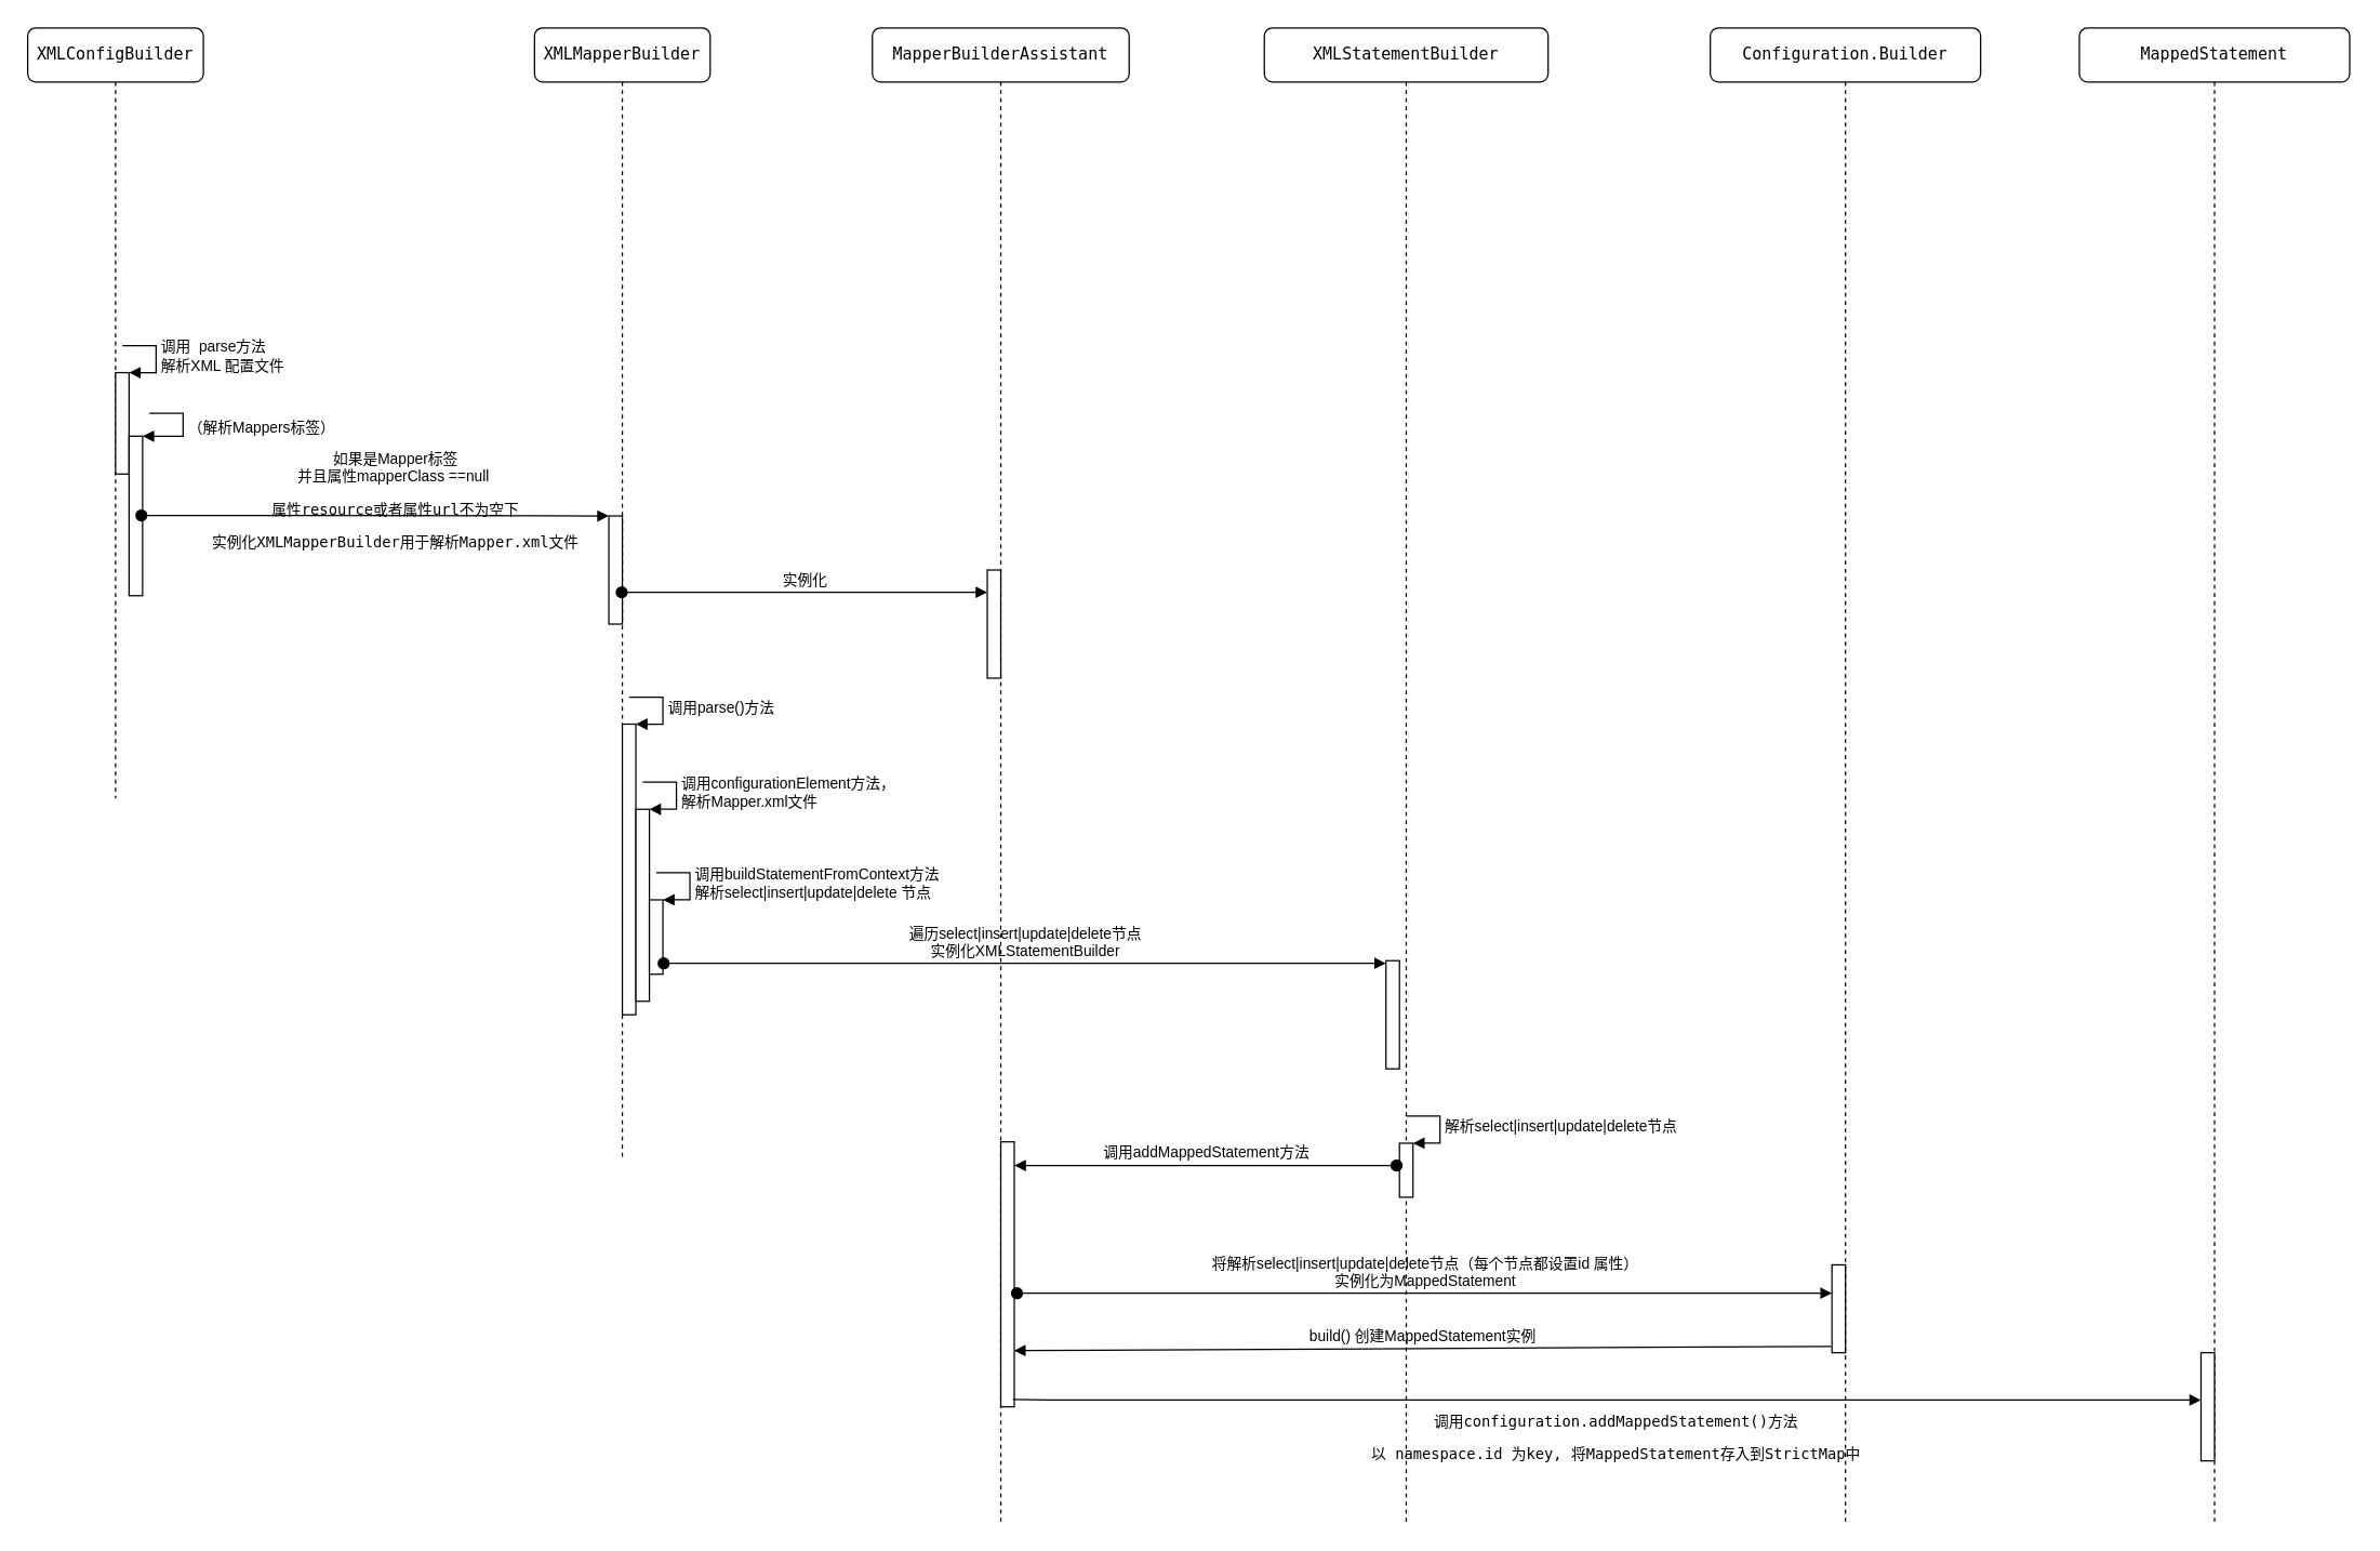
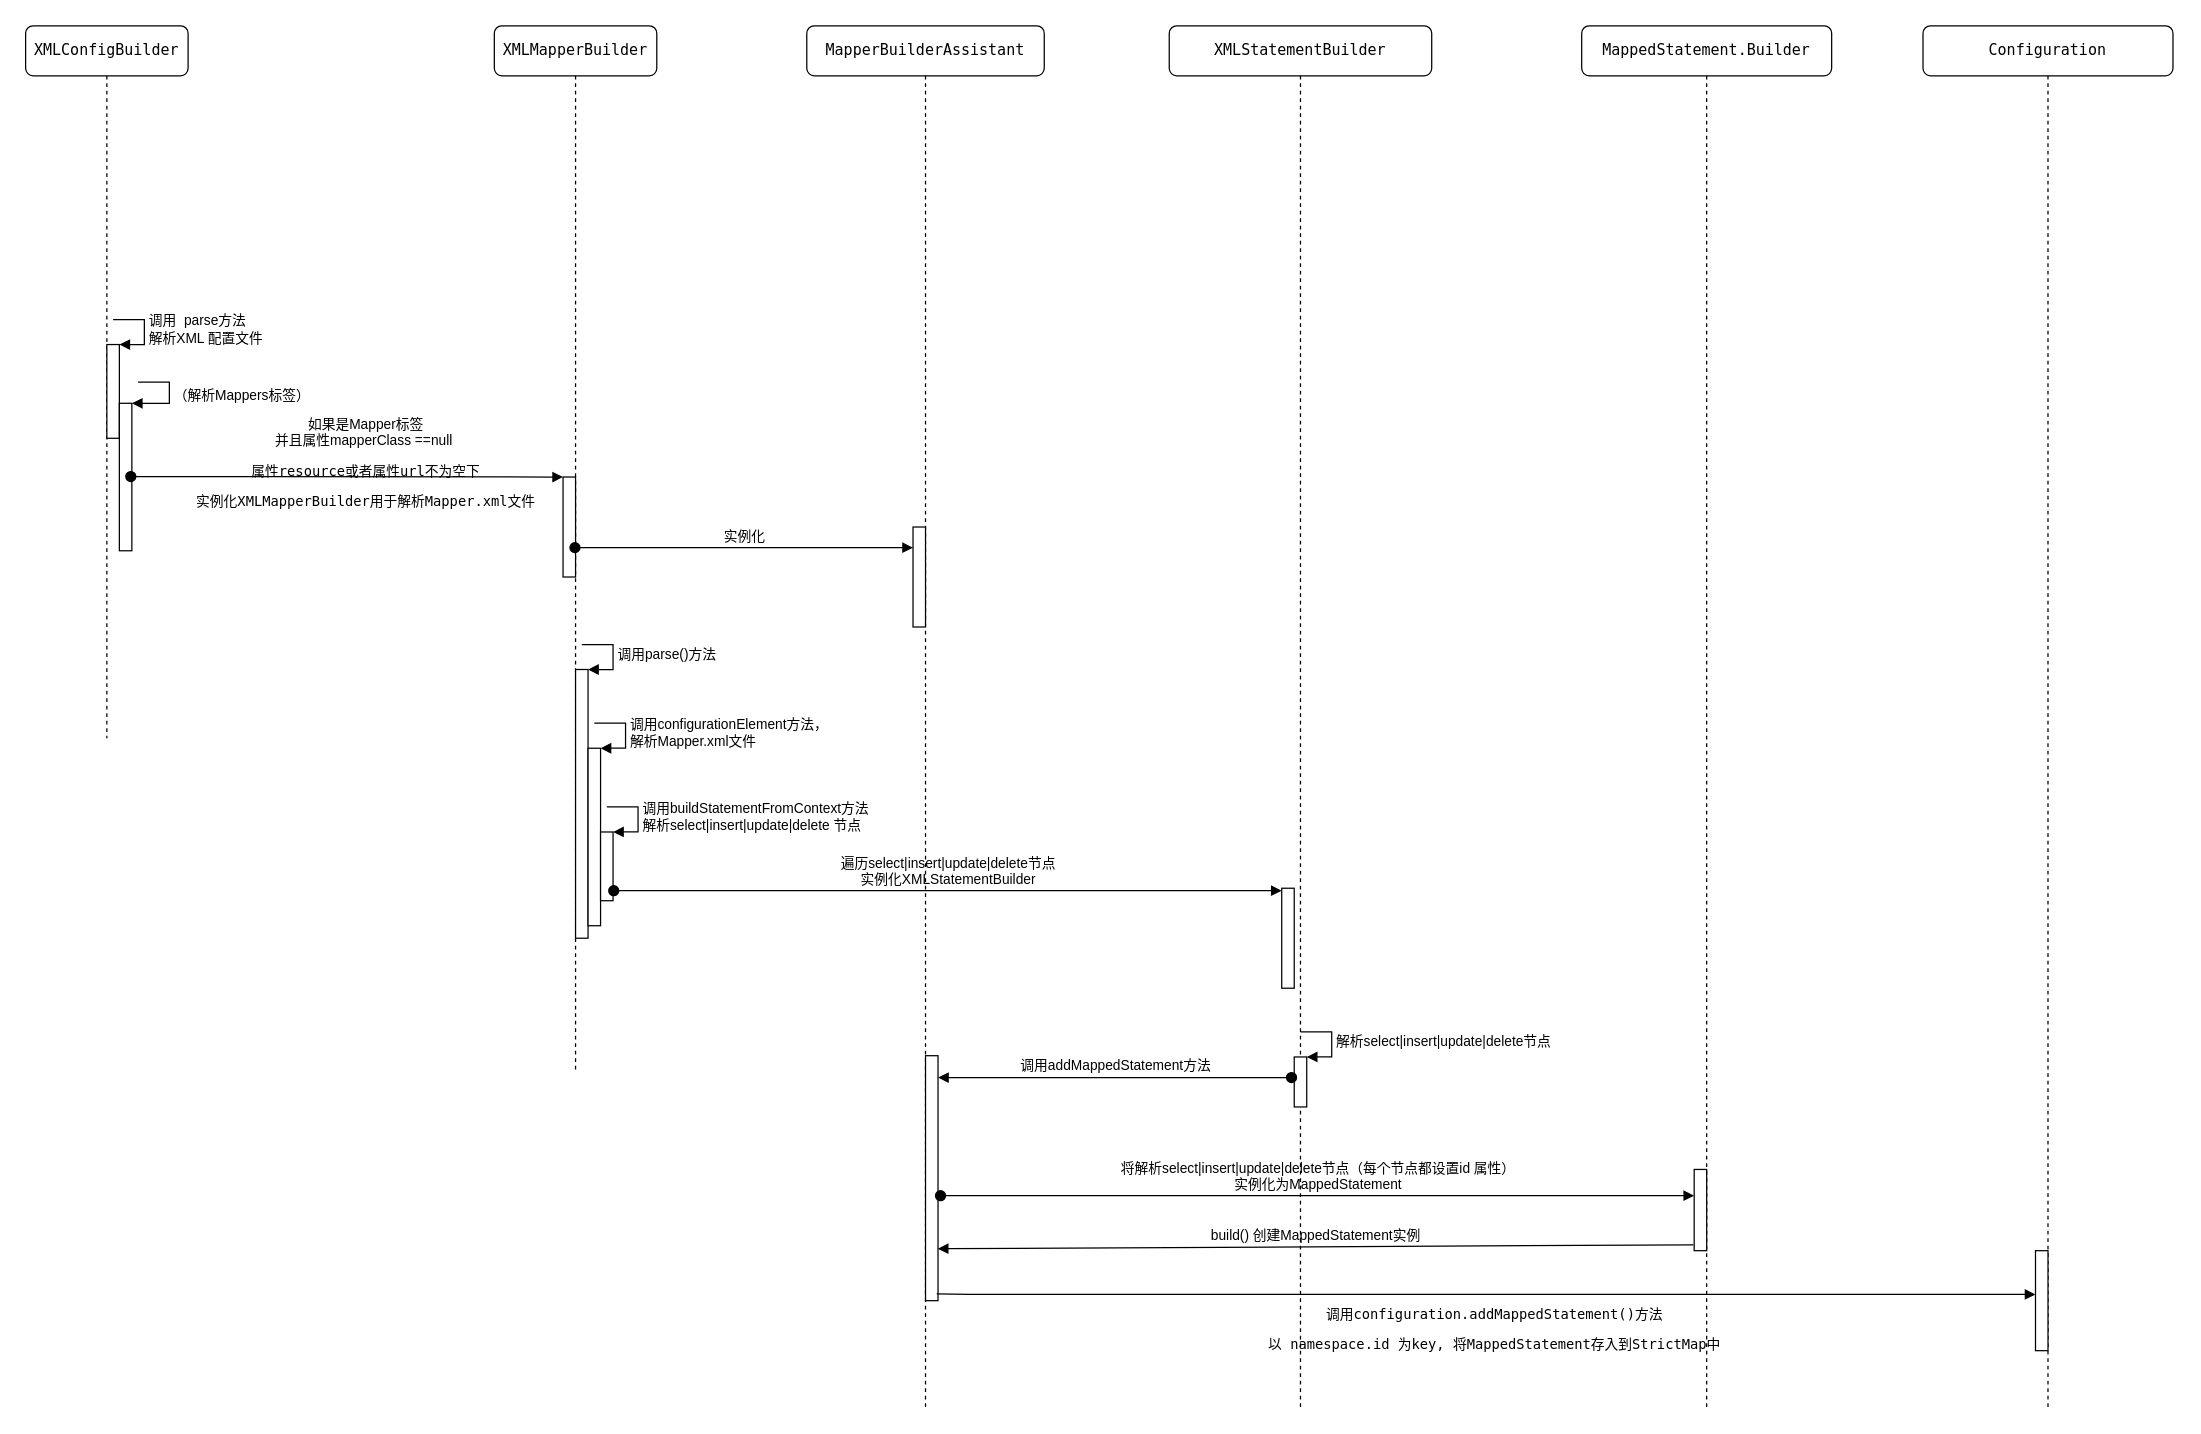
  <mxCell id="0" />
  <mxCell id="1" parent="0" />
  <mxCell id="2" value="&lt;pre&gt;XMLConfigBuilder&lt;/pre&gt;" style="shape=umlLifeline;perimeter=lifelinePerimeter;whiteSpace=wrap;html=1;container=1;collapsible=0;recursiveResize=0;outlineConnect=0;rounded=1;shadow=0;comic=0;labelBackgroundColor=none;strokeColor=#000000;strokeWidth=1;fillColor=#FFFFFF;fontFamily=Verdana;fontSize=12;fontColor=#000000;align=center;" parent="1" vertex="1"><mxGeometry x="20" y="20" width="130" height="570" as="geometry" /></mxCell>
  <mxCell id="3" value="" style="html=1;points=[];perimeter=orthogonalPerimeter;" parent="2" vertex="1"><mxGeometry x="65" y="255" width="10" height="75" as="geometry" /></mxCell>
  <mxCell id="4" value="调用&amp;nbsp;&amp;nbsp;&lt;span&gt;parse方法&lt;br&gt;解析XML 配置文件&lt;br&gt;&lt;/span&gt;" style="edgeStyle=orthogonalEdgeStyle;html=1;align=left;spacingLeft=2;endArrow=block;rounded=0;entryX=1;entryY=0;" parent="2" target="3" edge="1"><mxGeometry relative="1" as="geometry"><mxPoint x="70" y="235" as="sourcePoint" /><Array as="points"><mxPoint x="95" y="235" /></Array></mxGeometry></mxCell>
  <mxCell id="5" value="" style="html=1;points=[];perimeter=orthogonalPerimeter;" parent="2" vertex="1"><mxGeometry x="75" y="302" width="10" height="118" as="geometry" /></mxCell>
  <mxCell id="6" value="&lt;span&gt;（解析Mappers标签）&lt;br&gt;&lt;/span&gt;" style="edgeStyle=orthogonalEdgeStyle;html=1;align=left;spacingLeft=2;endArrow=block;rounded=0;entryX=1;entryY=0;" parent="2" target="5" edge="1"><mxGeometry relative="1" as="geometry"><mxPoint x="90" y="285" as="sourcePoint" /><Array as="points"><mxPoint x="115" y="285" /></Array></mxGeometry></mxCell>
  <mxCell id="7" value="&lt;pre&gt;&lt;pre&gt;XMLMapperBuilder&lt;/pre&gt;&lt;/pre&gt;" style="shape=umlLifeline;perimeter=lifelinePerimeter;whiteSpace=wrap;html=1;container=1;collapsible=0;recursiveResize=0;outlineConnect=0;rounded=1;shadow=0;comic=0;labelBackgroundColor=none;strokeColor=#000000;strokeWidth=1;fillColor=#FFFFFF;fontFamily=Verdana;fontSize=12;fontColor=#000000;align=center;" parent="1" vertex="1"><mxGeometry x="395" y="20" width="130" height="835" as="geometry" /></mxCell>
  <mxCell id="8" value="" style="html=1;points=[];perimeter=orthogonalPerimeter;" parent="7" vertex="1"><mxGeometry x="55" y="361" width="10" height="80" as="geometry" /></mxCell>
  <mxCell id="9" value="" style="html=1;points=[];perimeter=orthogonalPerimeter;" parent="7" vertex="1"><mxGeometry x="65" y="515" width="10" height="215" as="geometry" /></mxCell>
  <mxCell id="10" value="调用&lt;span&gt;parse()方法&lt;/span&gt;" style="edgeStyle=orthogonalEdgeStyle;html=1;align=left;spacingLeft=2;endArrow=block;rounded=0;entryX=1;entryY=0;labelBackgroundColor=none;" parent="7" target="9" edge="1"><mxGeometry relative="1" as="geometry"><mxPoint x="70" y="495" as="sourcePoint" /><Array as="points"><mxPoint x="95" y="495" /></Array></mxGeometry></mxCell>
  <mxCell id="11" value="" style="html=1;points=[];perimeter=orthogonalPerimeter;" parent="7" vertex="1"><mxGeometry x="75" y="578" width="10" height="142" as="geometry" /></mxCell>
  <mxCell id="12" value="调用configurationElement方法，&lt;br&gt;解析Mapper.xml文件" style="edgeStyle=orthogonalEdgeStyle;html=1;align=left;spacingLeft=2;endArrow=block;rounded=0;entryX=1;entryY=0;labelBackgroundColor=none;" parent="7" target="11" edge="1"><mxGeometry relative="1" as="geometry"><mxPoint x="80" y="558" as="sourcePoint" /><Array as="points"><mxPoint x="105" y="558" /></Array></mxGeometry></mxCell>
  <mxCell id="13" value="" style="html=1;points=[];perimeter=orthogonalPerimeter;" parent="7" vertex="1"><mxGeometry x="85" y="645" width="10" height="55" as="geometry" /></mxCell>
  <mxCell id="14" value="&lt;span&gt;调用buildStatementFromContext方法&lt;br&gt;解析select|insert|update|delete 节点&lt;br&gt;&lt;/span&gt;" style="edgeStyle=orthogonalEdgeStyle;html=1;align=left;spacingLeft=2;endArrow=block;rounded=0;entryX=1;entryY=0;labelBackgroundColor=none;" parent="7" target="13" edge="1"><mxGeometry relative="1" as="geometry"><mxPoint x="90" y="625" as="sourcePoint" /><Array as="points"><mxPoint x="115" y="625" /></Array></mxGeometry></mxCell>
  <mxCell id="15" value="如果是Mapper标签&lt;br&gt;并且属性&lt;span&gt;mapperClass ==null&amp;nbsp;&lt;br&gt;&lt;/span&gt;&lt;pre&gt;属性resource或者属性url不为空下&lt;/pre&gt;&lt;pre&gt;实例化XMLMapperBuilder用于解析Mapper.xml文件&lt;/pre&gt;" style="html=1;verticalAlign=bottom;startArrow=oval;endArrow=block;startSize=8;rounded=1;exitX=0.916;exitY=0.497;exitDx=0;exitDy=0;exitPerimeter=0;labelBackgroundColor=none;" parent="1" source="5" target="8" edge="1"><mxGeometry x="0.088" y="-40" relative="1" as="geometry"><mxPoint x="270" y="381" as="sourcePoint" /><mxPoint as="offset" /></mxGeometry></mxCell>
  <mxCell id="16" value="&lt;pre&gt;&lt;pre&gt;&lt;pre&gt;MapperBuilderAssistant&lt;/pre&gt;&lt;/pre&gt;&lt;/pre&gt;" style="shape=umlLifeline;perimeter=lifelinePerimeter;whiteSpace=wrap;html=1;container=1;collapsible=0;recursiveResize=0;outlineConnect=0;rounded=1;shadow=0;comic=0;labelBackgroundColor=none;strokeColor=#000000;strokeWidth=1;fillColor=#FFFFFF;fontFamily=Verdana;fontSize=12;fontColor=#000000;align=center;" parent="1" vertex="1"><mxGeometry x="645" y="20" width="190" height="1105" as="geometry" /></mxCell>
  <mxCell id="17" value="" style="html=1;points=[];perimeter=orthogonalPerimeter;" parent="16" vertex="1"><mxGeometry x="85" y="401" width="10" height="80" as="geometry" /></mxCell>
  <mxCell id="18" value="" style="html=1;points=[];perimeter=orthogonalPerimeter;" parent="16" vertex="1"><mxGeometry x="95" y="824" width="10" height="196" as="geometry" /></mxCell>
  <mxCell id="19" value="实例化" style="html=1;verticalAlign=bottom;startArrow=oval;endArrow=block;startSize=8;labelBackgroundColor=none;" parent="1" source="7" target="17" edge="1"><mxGeometry relative="1" as="geometry"><mxPoint x="670" y="421" as="sourcePoint" /></mxGeometry></mxCell>
  <mxCell id="20" value="&lt;pre&gt;&lt;pre&gt;&lt;pre&gt;&lt;pre&gt;XMLStatementBuilder&lt;/pre&gt;&lt;/pre&gt;&lt;/pre&gt;&lt;/pre&gt;" style="shape=umlLifeline;perimeter=lifelinePerimeter;whiteSpace=wrap;html=1;container=1;collapsible=0;recursiveResize=0;outlineConnect=0;rounded=1;shadow=0;comic=0;labelBackgroundColor=none;strokeColor=#000000;strokeWidth=1;fillColor=#FFFFFF;fontFamily=Verdana;fontSize=12;fontColor=#000000;align=center;" parent="1" vertex="1"><mxGeometry x="935" y="20" width="210" height="1105" as="geometry" /></mxCell>
  <mxCell id="21" value="" style="html=1;points=[];perimeter=orthogonalPerimeter;" parent="20" vertex="1"><mxGeometry x="90" y="690" width="10" height="80" as="geometry" /></mxCell>
  <mxCell id="22" value="" style="html=1;points=[];perimeter=orthogonalPerimeter;" parent="20" vertex="1"><mxGeometry x="100" y="825" width="10" height="40" as="geometry" /></mxCell>
  <mxCell id="23" value="解析&lt;span&gt;select|insert|update|delete节点&lt;/span&gt;" style="edgeStyle=orthogonalEdgeStyle;html=1;align=left;spacingLeft=2;endArrow=block;rounded=0;entryX=1;entryY=0;labelBackgroundColor=none;" parent="20" target="22" edge="1"><mxGeometry relative="1" as="geometry"><mxPoint x="105" y="805" as="sourcePoint" /><Array as="points"><mxPoint x="130" y="805" /></Array></mxGeometry></mxCell>
  <mxCell id="24" value="遍历select|insert|update|delete节点&lt;br&gt;实例化&lt;span&gt;XMLStatementBuilder&lt;/span&gt;" style="html=1;verticalAlign=bottom;startArrow=oval;endArrow=block;startSize=8;labelBackgroundColor=none;exitX=1.054;exitY=0.854;exitDx=0;exitDy=0;exitPerimeter=0;" parent="1" source="13" target="21" edge="1"><mxGeometry relative="1" as="geometry"><mxPoint x="965" y="710" as="sourcePoint" /></mxGeometry></mxCell>
  <mxCell id="25" value="调用addMappedStatement方法" style="html=1;verticalAlign=bottom;startArrow=oval;endArrow=block;startSize=8;labelBackgroundColor=none;exitX=-0.215;exitY=0.412;exitDx=0;exitDy=0;exitPerimeter=0;" parent="1" source="22" target="18" edge="1"><mxGeometry relative="1" as="geometry"><mxPoint x="680" y="805" as="sourcePoint" /></mxGeometry></mxCell>
- <mxCell id="26" value="&lt;pre&gt;&lt;pre&gt;&lt;pre&gt;&lt;pre&gt;&lt;pre&gt;&lt;pre&gt;Configuration.Builder&lt;/pre&gt;&lt;/pre&gt;&lt;/pre&gt;&lt;/pre&gt;&lt;/pre&gt;&lt;/pre&gt;" style="shape=umlLifeline;perimeter=lifelinePerimeter;whiteSpace=wrap;html=1;container=1;collapsible=0;recursiveResize=0;outlineConnect=0;rounded=1;shadow=0;comic=0;labelBackgroundColor=none;strokeColor=#000000;strokeWidth=1;fillColor=#FFFFFF;fontFamily=Verdana;fontSize=12;fontColor=#000000;align=center;" parent="1" vertex="1"><mxGeometry x="1265" y="20" width="200" height="1105" as="geometry" /></mxCell>
+ <mxCell id="26" value="&lt;pre&gt;&lt;pre&gt;&lt;pre&gt;&lt;pre&gt;&lt;pre&gt;&lt;pre&gt;MappedStatement.Builder&lt;/pre&gt;&lt;/pre&gt;&lt;/pre&gt;&lt;/pre&gt;&lt;/pre&gt;&lt;/pre&gt;" style="shape=umlLifeline;perimeter=lifelinePerimeter;whiteSpace=wrap;html=1;container=1;collapsible=0;recursiveResize=0;outlineConnect=0;rounded=1;shadow=0;comic=0;labelBackgroundColor=none;strokeColor=#000000;strokeWidth=1;fillColor=#FFFFFF;fontFamily=Verdana;fontSize=12;fontColor=#000000;align=center;" parent="1" vertex="1"><mxGeometry x="1265" y="20" width="200" height="1105" as="geometry" /></mxCell>
  <mxCell id="27" value="" style="html=1;points=[];perimeter=orthogonalPerimeter;" parent="26" vertex="1"><mxGeometry x="90" y="915" width="10" height="65" as="geometry" /></mxCell>
  <mxCell id="28" value="将解析select|insert|update|delete节点（每个节点都设置id 属性）&lt;br&gt;实例化为MappedStatement&lt;br&gt;" style="html=1;verticalAlign=bottom;startArrow=oval;endArrow=block;startSize=8;labelBackgroundColor=none;exitX=1.208;exitY=0.7;exitDx=0;exitDy=0;exitPerimeter=0;" parent="1" edge="1"><mxGeometry relative="1" as="geometry"><mxPoint x="752" y="956" as="sourcePoint" /><mxPoint x="1355" y="956" as="targetPoint" /></mxGeometry></mxCell>
- <mxCell id="29" value="&lt;pre&gt;&lt;pre&gt;&lt;pre&gt;&lt;pre&gt;&lt;pre&gt;&lt;pre&gt;MappedStatement&lt;/pre&gt;&lt;/pre&gt;&lt;/pre&gt;&lt;/pre&gt;&lt;/pre&gt;&lt;/pre&gt;" style="shape=umlLifeline;perimeter=lifelinePerimeter;whiteSpace=wrap;html=1;container=1;collapsible=0;recursiveResize=0;outlineConnect=0;rounded=1;shadow=0;comic=0;labelBackgroundColor=none;strokeColor=#000000;strokeWidth=1;fillColor=#FFFFFF;fontFamily=Verdana;fontSize=12;fontColor=#000000;align=center;" parent="1" vertex="1"><mxGeometry x="1538.077" y="20" width="200" height="1105" as="geometry" /></mxCell>
+ <mxCell id="29" value="&lt;pre&gt;&lt;pre&gt;&lt;pre&gt;&lt;pre&gt;&lt;pre&gt;&lt;pre&gt;Configuration&lt;/pre&gt;&lt;/pre&gt;&lt;/pre&gt;&lt;/pre&gt;&lt;/pre&gt;&lt;/pre&gt;" style="shape=umlLifeline;perimeter=lifelinePerimeter;whiteSpace=wrap;html=1;container=1;collapsible=0;recursiveResize=0;outlineConnect=0;rounded=1;shadow=0;comic=0;labelBackgroundColor=none;strokeColor=#000000;strokeWidth=1;fillColor=#FFFFFF;fontFamily=Verdana;fontSize=12;fontColor=#000000;align=center;" parent="1" vertex="1"><mxGeometry x="1538.077" y="20" width="200" height="1105" as="geometry" /></mxCell>
  <mxCell id="30" value="" style="html=1;points=[];perimeter=orthogonalPerimeter;" parent="29" vertex="1"><mxGeometry x="90" y="980" width="10" height="80" as="geometry" /></mxCell>
  <mxCell id="31" value="build() 创建MappedStatement实例" style="html=1;verticalAlign=bottom;endArrow=block;labelBackgroundColor=none;exitX=-0.061;exitY=0.928;exitDx=0;exitDy=0;exitPerimeter=0;entryX=0.977;entryY=0.788;entryDx=0;entryDy=0;entryPerimeter=0;" parent="1" source="27" target="18" edge="1"><mxGeometry width="80" relative="1" as="geometry"><mxPoint x="1135" y="1015" as="sourcePoint" /><mxPoint x="751" y="991" as="targetPoint" /></mxGeometry></mxCell>
  <mxCell id="32" value="&lt;pre&gt;&lt;span&gt;调用configuration&lt;/span&gt;.addMappedStatement()方法&lt;/pre&gt;&lt;pre&gt;以 namespace.id 为key, 将MappedStatement存入到StrictMap中&lt;/pre&gt;" style="html=1;verticalAlign=bottom;endArrow=block;labelBackgroundColor=none;exitX=0.9;exitY=0.972;exitDx=0;exitDy=0;exitPerimeter=0;" parent="1" source="18" target="30" edge="1"><mxGeometry x="0.015" y="-60" width="80" relative="1" as="geometry"><mxPoint x="755" y="1035" as="sourcePoint" /><mxPoint x="835" y="1035" as="targetPoint" /><Array as="points"><mxPoint x="785" y="1035" /></Array><mxPoint as="offset" /></mxGeometry></mxCell>
